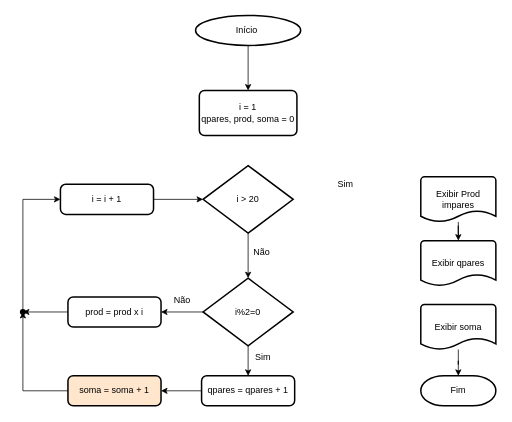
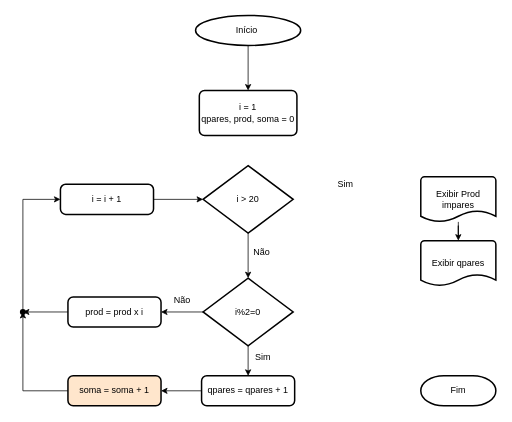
  <mxCell id="0" />
  <mxCell id="1" parent="0" />
  <mxCell id="2" value="" style="edgeStyle=orthogonalEdgeStyle;rounded=0;orthogonalLoop=1;jettySize=auto;html=1;" edge="1" parent="1" source="3" target="4"><mxGeometry relative="1" as="geometry" /></mxCell>
  <mxCell id="3" value="Início&amp;nbsp;" style="strokeWidth=2;html=1;shape=mxgraph.flowchart.start_1;whiteSpace=wrap;" vertex="1" parent="1"><mxGeometry x="260" y="20" width="140" height="40" as="geometry" /></mxCell>
  <mxCell id="4" value="i = 1&lt;div&gt;qpares, prod, soma = 0&lt;/div&gt;" style="rounded=1;whiteSpace=wrap;html=1;absoluteArcSize=1;arcSize=14;strokeWidth=2;" vertex="1" parent="1"><mxGeometry x="265" y="120" width="130" height="60" as="geometry" /></mxCell>
  <mxCell id="5" value="" style="edgeStyle=orthogonalEdgeStyle;rounded=0;orthogonalLoop=1;jettySize=auto;html=1;" edge="1" parent="1" source="6" target="9"><mxGeometry relative="1" as="geometry" /></mxCell>
  <mxCell id="6" value="i &amp;gt; 20" style="strokeWidth=2;html=1;shape=mxgraph.flowchart.decision;whiteSpace=wrap;" vertex="1" parent="1"><mxGeometry x="270" y="220" width="120" height="90" as="geometry" /></mxCell>
  <mxCell id="7" value="" style="edgeStyle=orthogonalEdgeStyle;rounded=0;orthogonalLoop=1;jettySize=auto;html=1;" edge="1" parent="1" source="9" target="13"><mxGeometry relative="1" as="geometry"><Array as="points"><mxPoint x="330" y="510" /><mxPoint x="322" y="510" /></Array></mxGeometry></mxCell>
  <mxCell id="8" value="" style="edgeStyle=orthogonalEdgeStyle;rounded=0;orthogonalLoop=1;jettySize=auto;html=1;" edge="1" parent="1" source="9" target="21"><mxGeometry relative="1" as="geometry" /></mxCell>
  <mxCell id="9" value="i%2=0" style="strokeWidth=2;html=1;shape=mxgraph.flowchart.decision;whiteSpace=wrap;" vertex="1" parent="1"><mxGeometry x="270" y="370" width="120" height="90" as="geometry" /></mxCell>
  <mxCell id="10" value="Não&amp;nbsp;" style="text;strokeColor=none;align=center;fillColor=none;html=1;verticalAlign=middle;whiteSpace=wrap;rounded=0;" vertex="1" parent="1"><mxGeometry x="320" y="320" width="60" height="30" as="geometry" /></mxCell>
  <mxCell id="11" value="Sim" style="text;strokeColor=none;align=center;fillColor=none;html=1;verticalAlign=middle;whiteSpace=wrap;rounded=0;" vertex="1" parent="1"><mxGeometry x="430" y="230" width="60" height="30" as="geometry" /></mxCell>
  <mxCell id="12" value="" style="edgeStyle=orthogonalEdgeStyle;rounded=0;orthogonalLoop=1;jettySize=auto;html=1;" edge="1" parent="1" source="13" target="19"><mxGeometry relative="1" as="geometry" /></mxCell>
  <mxCell id="13" value="qpares = qpares + 1" style="rounded=1;whiteSpace=wrap;html=1;absoluteArcSize=1;arcSize=14;strokeWidth=2;" vertex="1" parent="1"><mxGeometry x="268" y="500" width="124" height="40" as="geometry" /></mxCell>
  <mxCell id="14" value="" style="edgeStyle=orthogonalEdgeStyle;rounded=0;orthogonalLoop=1;jettySize=auto;html=1;" edge="1" parent="1" source="15" target="16"><mxGeometry relative="1" as="geometry" /></mxCell>
  <mxCell id="15" value="Exibir Prod impares" style="strokeWidth=2;html=1;shape=mxgraph.flowchart.document2;whiteSpace=wrap;size=0.25;" vertex="1" parent="1"><mxGeometry x="560" y="235" width="100" height="60" as="geometry" /></mxCell>
  <mxCell id="16" value="Exibir qpares" style="strokeWidth=2;html=1;shape=mxgraph.flowchart.document2;whiteSpace=wrap;size=0.25;" vertex="1" parent="1"><mxGeometry x="560" y="320" width="100" height="60" as="geometry" /></mxCell>
- <mxCell id="17" value="" style="edgeStyle=orthogonalEdgeStyle;rounded=0;orthogonalLoop=1;jettySize=auto;html=1;" edge="1" parent="1" source="18" target="29"><mxGeometry relative="1" as="geometry" /></mxCell>
- <mxCell id="18" value="Exibir soma" style="strokeWidth=2;html=1;shape=mxgraph.flowchart.document2;whiteSpace=wrap;size=0.25;" vertex="1" parent="1"><mxGeometry x="560" y="405" width="100" height="60" as="geometry" /></mxCell>
  <mxCell id="19" value="soma = soma + 1" style="rounded=1;whiteSpace=wrap;html=1;absoluteArcSize=1;arcSize=14;strokeWidth=2;fillColor=#ffe6cc;" vertex="1" parent="1"><mxGeometry x="90" y="500" width="124" height="40" as="geometry" /></mxCell>
  <mxCell id="20" value="" style="edgeStyle=orthogonalEdgeStyle;rounded=0;orthogonalLoop=1;jettySize=auto;html=1;" edge="1" parent="1" source="21" target="25"><mxGeometry relative="1" as="geometry" /></mxCell>
  <mxCell id="21" value="prod = prod x i" style="rounded=1;whiteSpace=wrap;html=1;absoluteArcSize=1;arcSize=14;strokeWidth=2;" vertex="1" parent="1"><mxGeometry x="90" y="395" width="124" height="40" as="geometry" /></mxCell>
  <mxCell id="22" value="" style="edgeStyle=orthogonalEdgeStyle;rounded=0;orthogonalLoop=1;jettySize=auto;html=1;" edge="1" parent="1" source="23" target="6"><mxGeometry relative="1" as="geometry" /></mxCell>
  <mxCell id="23" value="i = i + 1" style="rounded=1;whiteSpace=wrap;html=1;absoluteArcSize=1;arcSize=14;strokeWidth=2;" vertex="1" parent="1"><mxGeometry x="80" y="245" width="124" height="40" as="geometry" /></mxCell>
  <mxCell id="24" style="edgeStyle=orthogonalEdgeStyle;rounded=0;orthogonalLoop=1;jettySize=auto;html=1;entryX=0;entryY=0.5;entryDx=0;entryDy=0;" edge="1" parent="1" source="25" target="23"><mxGeometry relative="1" as="geometry"><Array as="points"><mxPoint x="30" y="265" /></Array></mxGeometry></mxCell>
  <mxCell id="25" value="" style="shape=waypoint;sketch=0;size=6;pointerEvents=1;points=[];fillColor=default;resizable=0;rotatable=0;perimeter=centerPerimeter;snapToPoint=1;rounded=1;arcSize=14;strokeWidth=2;" vertex="1" parent="1"><mxGeometry x="20" y="405" width="20" height="20" as="geometry" /></mxCell>
  <mxCell id="26" style="edgeStyle=orthogonalEdgeStyle;rounded=0;orthogonalLoop=1;jettySize=auto;html=1;entryX=0.5;entryY=1.1;entryDx=0;entryDy=0;entryPerimeter=0;" edge="1" parent="1" source="19" target="25"><mxGeometry relative="1" as="geometry" /></mxCell>
  <mxCell id="27" value="Sim" style="text;strokeColor=none;align=center;fillColor=none;html=1;verticalAlign=middle;whiteSpace=wrap;rounded=0;" vertex="1" parent="1"><mxGeometry x="320" y="460" width="60" height="30" as="geometry" /></mxCell>
  <mxCell id="28" value="Não&amp;nbsp;" style="text;strokeColor=none;align=center;fillColor=none;html=1;verticalAlign=middle;whiteSpace=wrap;rounded=0;" vertex="1" parent="1"><mxGeometry x="214" y="385" width="60" height="30" as="geometry" /></mxCell>
  <mxCell id="29" value="Fim" style="strokeWidth=2;html=1;shape=mxgraph.flowchart.terminator;whiteSpace=wrap;" vertex="1" parent="1"><mxGeometry x="560" y="500" width="100" height="40" as="geometry" /></mxCell>
